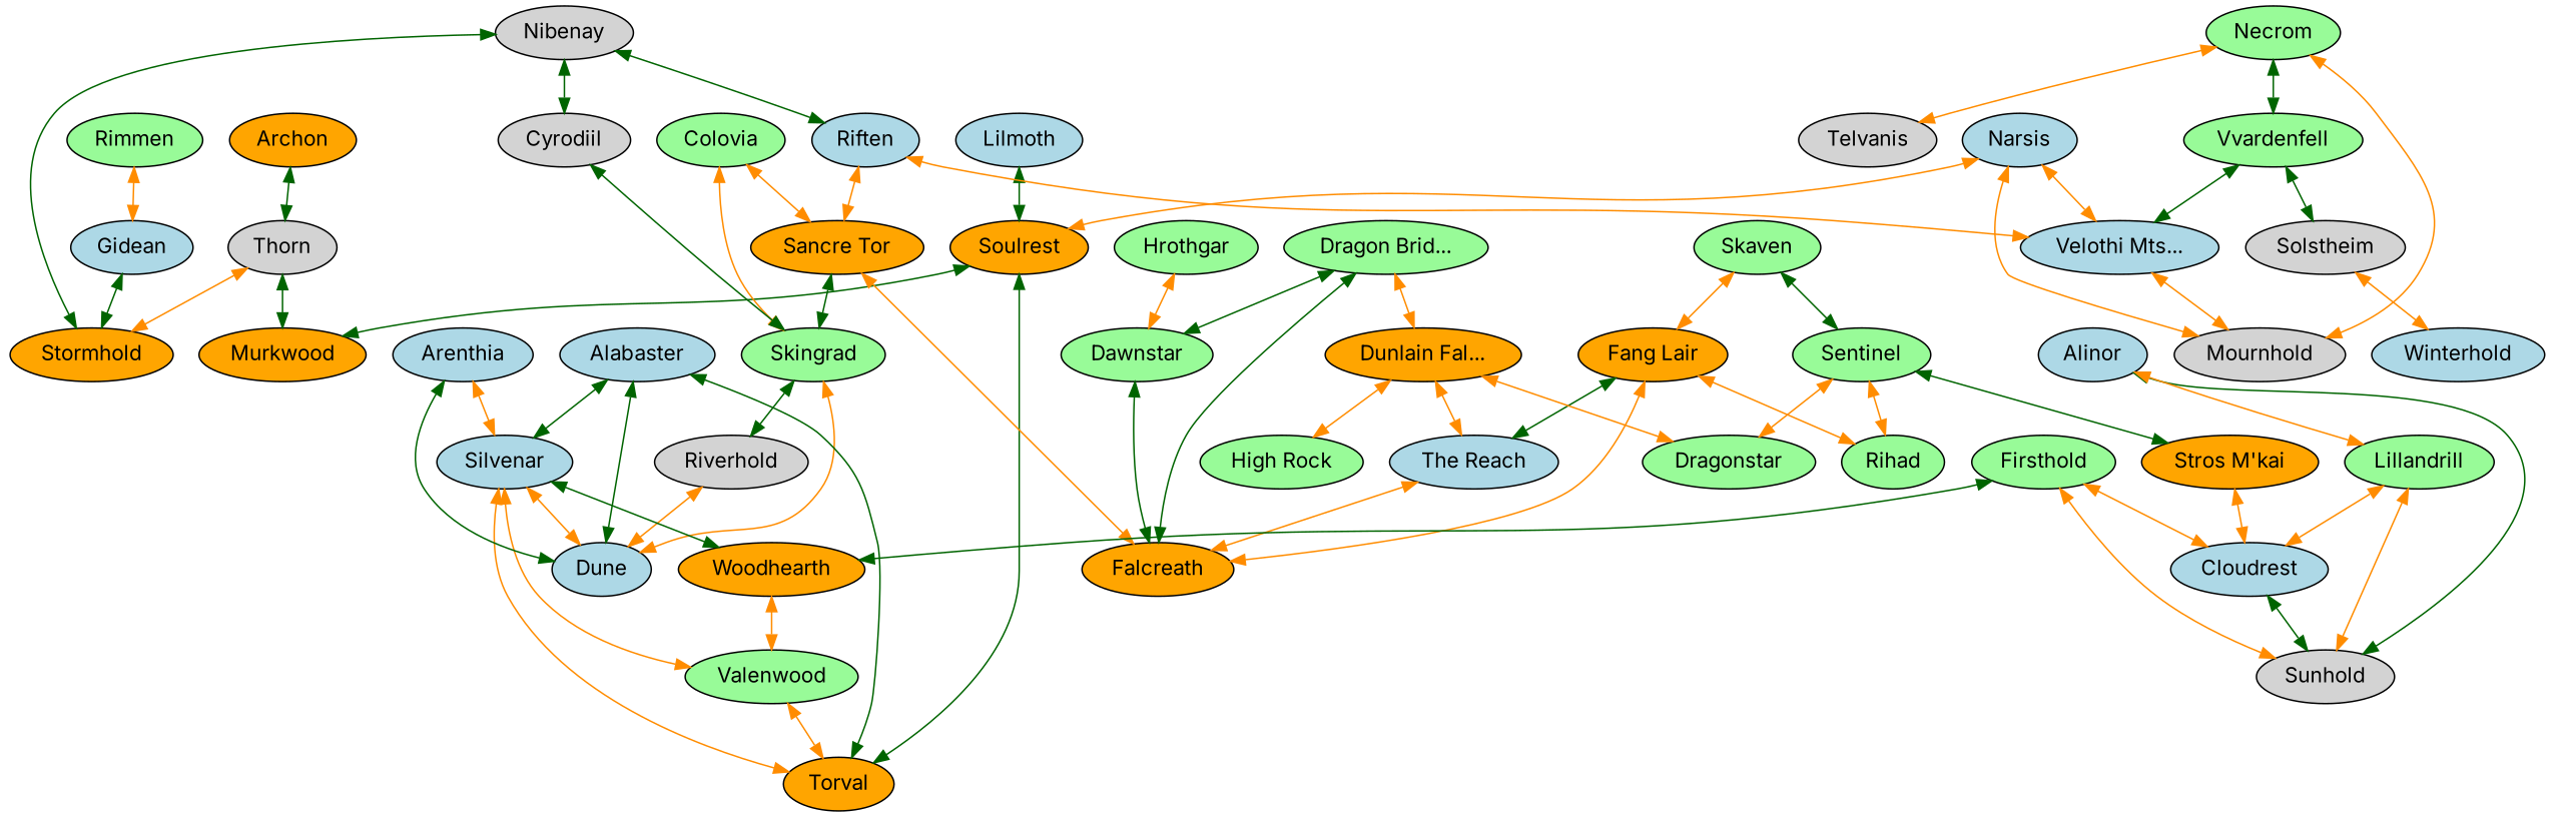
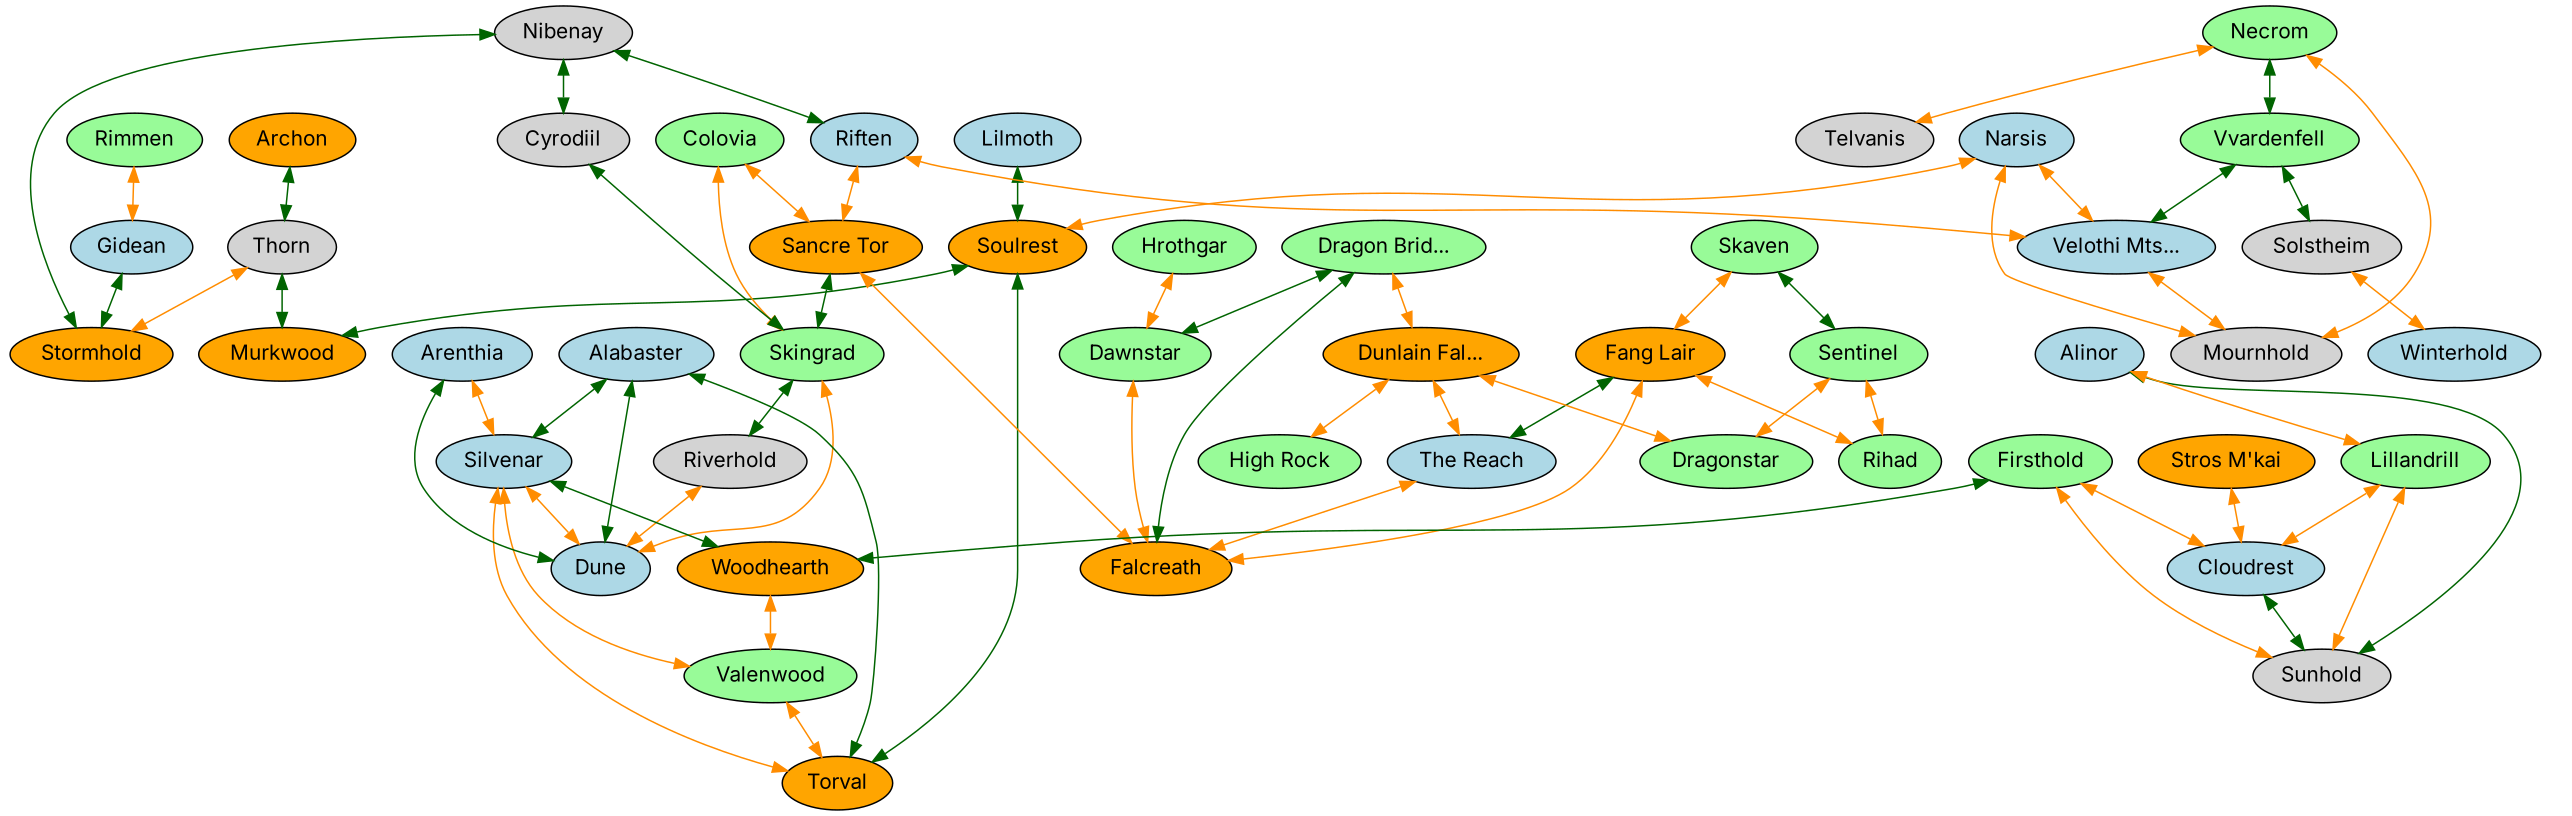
  graph {
    fontname=Inter
    node [fillcolor=palegreen fontname=Inter style=filled]
    edge [color=darkorange dir=both fontname=Inter]
    n1 [fillcolor=orange label=Archon]
    n2 [fillcolor=lightgrey label=Thorn]
    n3 [fillcolor=orange label=Murkwood]
    n4 [fillcolor=orange label=Stormhold]
    n5 [fillcolor=lightblue label=Lilmoth]
    n6 [fillcolor=orange label=Soulrest]
    n7 [fillcolor=orange label=Torval]
    n8 [label=Colovia]
    n9 [fillcolor=orange label="Sancre Tor"]
    n10 [label=Skingrad]
    n11 [fillcolor=orange label=Falcreath]
    n12 [fillcolor=lightgrey label=Riverhold]
    n13 [fillcolor=lightblue label=Dune]
    n14 [fillcolor=lightgrey label=Cyrodiil]
    n15 [fillcolor=lightblue label=Gidean]
    n16 [fillcolor=lightgrey label=Nibenay]
    n17 [fillcolor=lightblue label=Riften]
    n18 [fillcolor=lightblue label="Velothi Mts..."]
    n19 [fillcolor=lightgrey label=Mournhold]
    n20 [label=Rimmen]
    n21 [fillcolor=lightblue label=Alabaster]
    n22 [fillcolor=lightblue label=Silvenar]
    n23 [label=Valenwood]
    n24 [fillcolor=orange label=Woodhearth]
    n25 [fillcolor=lightblue label=Arenthia]
    n26 [fillcolor=orange label="Fang Lair"]
    n27 [label=Rihad]
    n28 [fillcolor=lightblue label="The Reach"]
    n29 [label=Dragonstar]
    n30 [fillcolor=orange label="Dunlain Fal..."]
    n31 [label="High Rock"]
    n32 [label=Sentinel]
    n33 [fillcolor=orange label="Stros M'kai"]
    n34 [fillcolor=lightblue label=Cloudrest]
    n35 [label=Skaven]
    n36 [fillcolor=lightgrey label=Sunhold]
    n37 [label=Necrom]
    n38 [fillcolor=lightgrey label=Telvanis]
    n39 [label=Vvardenfell]
    n40 [fillcolor=lightgrey label=Solstheim]
    n41 [fillcolor=lightblue label=Narsis]
    n42 [fillcolor=lightblue label=Winterhold]
    n43 [label=Dawnstar]
    n44 [label="Dragon Brid..."]
    n45 [label=Hrothgar]
    n46 [fillcolor=lightblue label=Alinor]
    n47 [label=Lillandrill]
    n48 [label=Firsthold]
    n1 -- n2 [color=darkgreen]
    n2 -- n3 [color=darkgreen]
    n2 -- n4
    n5 -- n6 [color=darkgreen]
    n6 -- n3 [color=darkgreen]
    n6 -- n7 [color=darkgreen]
    n8 -- n9
    n8 -- n10
    n9 -- n10 [color=darkgreen]
    n9 -- n11
    n10 -- n12 [color=darkgreen]
    n10 -- n13
    n12 -- n13
    n14 -- n10 [color=darkgreen]
    n15 -- n4 [color=darkgreen]
    n16 -- n4 [color=darkgreen]
    n16 -- n14 [color=darkgreen]
    n16 -- n17 [color=darkgreen]
    n17 -- n9
    n17 -- n18
    n18 -- n19
    n20 -- n15
    n21 -- n7 [color=darkgreen]
    n21 -- n13 [color=darkgreen]
    n21 -- n22 [color=darkgreen]
    n22 -- n7
    n22 -- n13
    n22 -- n23
    n22 -- n24 [color=darkgreen]
    n23 -- n7
    n24 -- n23
    n25 -- n13 [color=darkgreen]
    n25 -- n22
    n26 -- n11
    n26 -- n27
    n26 -- n28 [color=darkgreen]
    n28 -- n11
    n30 -- n28
    n30 -- n29
    n30 -- n31
    n32 -- n27
    n32 -- n29
-   n32 -- n33 [color=darkgreen]
    n33 -- n34
    n34 -- n36 [color=darkgreen]
    n35 -- n26
    n35 -- n32 [color=darkgreen]
    n37 -- n19
    n37 -- n38
    n37 -- n39 [color=darkgreen]
    n39 -- n18 [color=darkgreen]
    n39 -- n40 [color=darkgreen]
    n40 -- n42
    n41 -- n6
    n41 -- n18
    n41 -- n19
-   n43 -- n11 [color=darkgreen]
+   n43 -- n11
    n44 -- n11 [color=darkgreen]
    n44 -- n30
    n44 -- n43 [color=darkgreen]
    n45 -- n43
    n46 -- n36 [color=darkgreen]
    n46 -- n47
    n47 -- n34
    n47 -- n36
    n48 -- n24 [color=darkgreen]
    n48 -- n34
    n48 -- n36
  }
